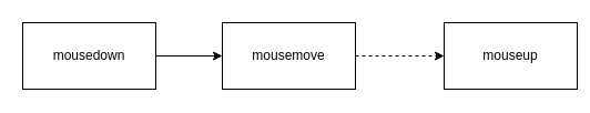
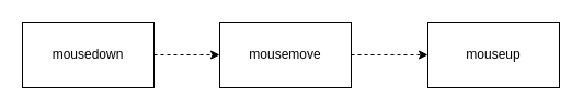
  <mxCell id="0" />
  <mxCell id="1" parent="0" />
- <mxCell id="2" value="" style="edgeStyle=orthogonalEdgeStyle;rounded=0;orthogonalLoop=1;jettySize=auto;html=1;" edge="1" parent="1" source="3" target="5"><mxGeometry relative="1" as="geometry" /></mxCell>
+ <mxCell id="2" value="" style="edgeStyle=orthogonalEdgeStyle;rounded=0;orthogonalLoop=1;jettySize=auto;html=1;dashed=1;" edge="1" parent="1" source="3" target="5"><mxGeometry relative="1" as="geometry" /></mxCell>
  <mxCell id="3" value="mousedown" style="rounded=0;whiteSpace=wrap;html=1;" vertex="1" parent="1"><mxGeometry x="20" y="20" width="120" height="60" as="geometry" /></mxCell>
  <mxCell id="4" value="" style="edgeStyle=orthogonalEdgeStyle;rounded=0;orthogonalLoop=1;jettySize=auto;html=1;dashed=1;" edge="1" parent="1" source="5" target="6"><mxGeometry relative="1" as="geometry" /></mxCell>
  <mxCell id="5" value="mousemove" style="rounded=0;whiteSpace=wrap;html=1;" vertex="1" parent="1"><mxGeometry x="200" y="20" width="120" height="60" as="geometry" /></mxCell>
- <mxCell id="6" value="mouseup" style="rounded=0;whiteSpace=wrap;html=1;" vertex="1" parent="1"><mxGeometry x="400" y="20" width="120" height="60" as="geometry" /></mxCell>
+ <mxCell id="6" value="mouseup" style="rounded=0;whiteSpace=wrap;html=1;" vertex="1" parent="1"><mxGeometry x="390" y="20" width="120" height="60" as="geometry" /></mxCell>
